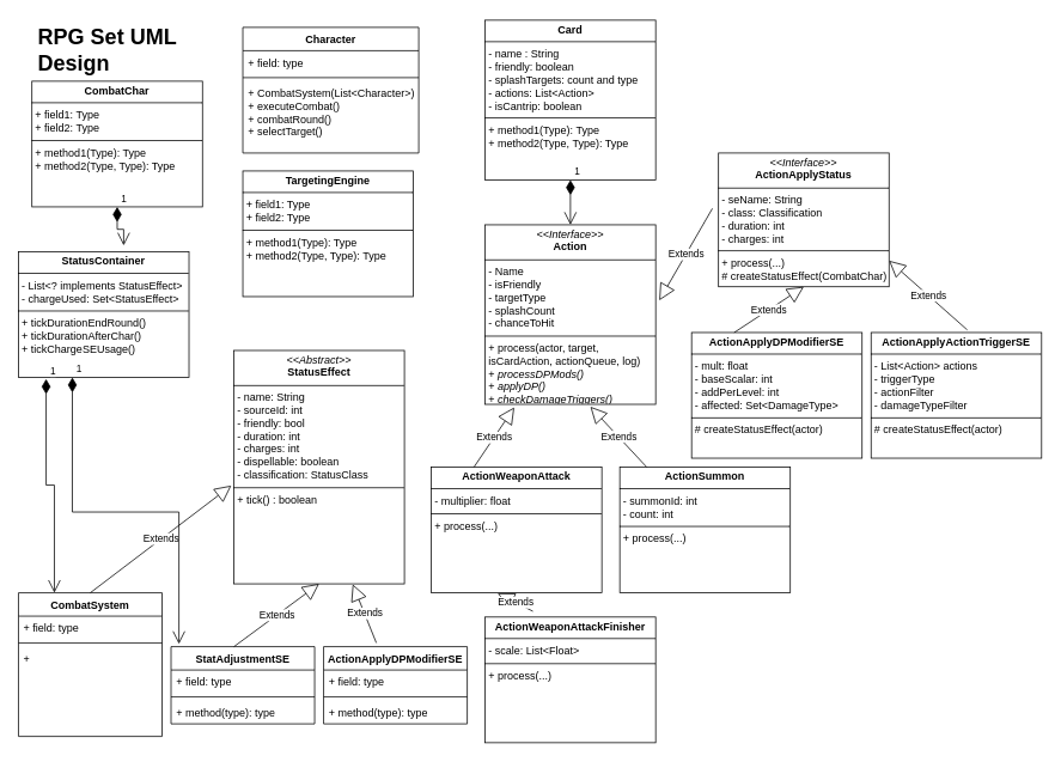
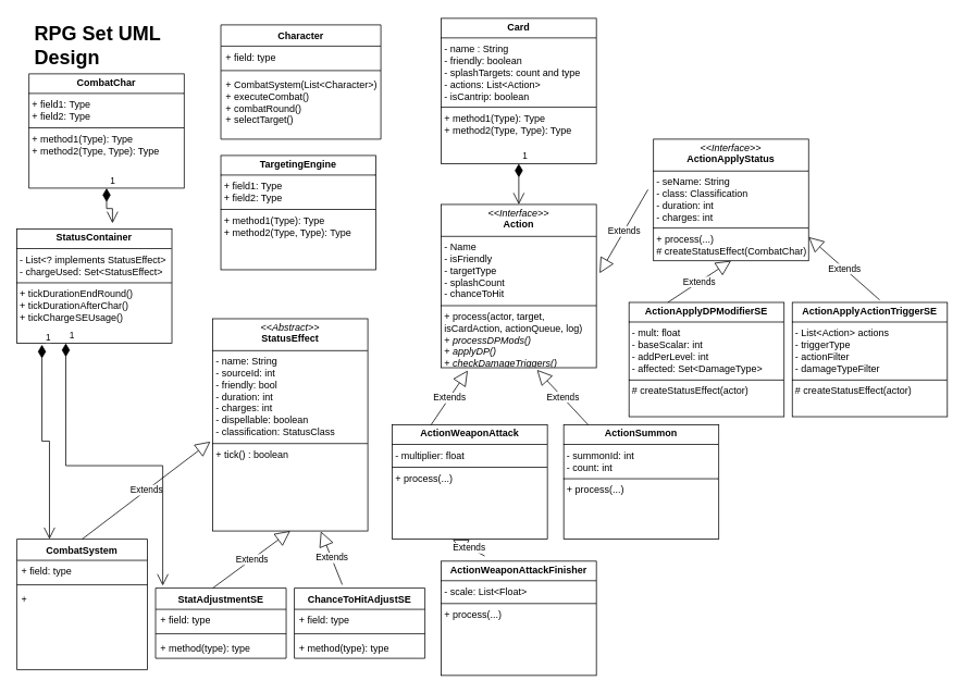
  <mxCell id="0" />
  <mxCell id="1" parent="0" />
  <mxCell id="2" value="&lt;h1 style=&quot;margin-top: 0px;&quot;&gt;RPG Set UML Design&lt;/h1&gt;" style="text;html=1;whiteSpace=wrap;overflow=hidden;rounded=0;" parent="1" vertex="1"><mxGeometry x="40" y="20" width="180" height="120" as="geometry" /></mxCell>
  <mxCell id="3" value="Character" style="swimlane;fontStyle=1;align=center;verticalAlign=top;childLayout=stackLayout;horizontal=1;startSize=26;horizontalStack=0;resizeParent=1;resizeParentMax=0;resizeLast=0;collapsible=1;marginBottom=0;whiteSpace=wrap;html=1;" parent="1" vertex="1"><mxGeometry x="270" y="30" width="196" height="140" as="geometry" /></mxCell>
  <mxCell id="4" value="+ field: type" style="text;strokeColor=none;fillColor=none;align=left;verticalAlign=top;spacingLeft=4;spacingRight=4;overflow=hidden;rotatable=0;points=[[0,0.5],[1,0.5]];portConstraint=eastwest;whiteSpace=wrap;html=1;" parent="3" vertex="1"><mxGeometry y="26" width="196" height="26" as="geometry" /></mxCell>
  <mxCell id="5" value="" style="line;strokeWidth=1;fillColor=none;align=left;verticalAlign=middle;spacingTop=-1;spacingLeft=3;spacingRight=3;rotatable=0;labelPosition=right;points=[];portConstraint=eastwest;strokeColor=inherit;" parent="3" vertex="1"><mxGeometry y="52" width="196" height="8" as="geometry" /></mxCell>
  <mxCell id="6" value="+ CombatSystem(List&amp;lt;Character&amp;gt;)&lt;div&gt;+ executeCombat()&lt;/div&gt;&lt;div&gt;+ combatRound()&lt;/div&gt;&lt;div&gt;+ selectTarget()&lt;/div&gt;" style="text;strokeColor=none;fillColor=none;align=left;verticalAlign=top;spacingLeft=4;spacingRight=4;overflow=hidden;rotatable=0;points=[[0,0.5],[1,0.5]];portConstraint=eastwest;whiteSpace=wrap;html=1;" parent="3" vertex="1"><mxGeometry y="60" width="196" height="80" as="geometry" /></mxCell>
  <mxCell id="7" value="&lt;p style=&quot;margin:0px;margin-top:4px;text-align:center;&quot;&gt;&lt;i&gt;&amp;lt;&amp;lt;Abstract&amp;gt;&amp;gt;&lt;/i&gt;&lt;br&gt;&lt;b&gt;StatusEffect&lt;/b&gt;&lt;/p&gt;&lt;hr size=&quot;1&quot; style=&quot;border-style:solid;&quot;&gt;&lt;p style=&quot;margin:0px;margin-left:4px;&quot;&gt;- name: String&lt;/p&gt;&lt;p style=&quot;margin:0px;margin-left:4px;&quot;&gt;- sourceId: int&lt;/p&gt;&lt;p style=&quot;margin:0px;margin-left:4px;&quot;&gt;- friendly: bool&lt;/p&gt;&lt;p style=&quot;margin:0px;margin-left:4px;&quot;&gt;- duration: int&lt;/p&gt;&lt;p style=&quot;margin:0px;margin-left:4px;&quot;&gt;- charges: int&lt;/p&gt;&lt;p style=&quot;margin:0px;margin-left:4px;&quot;&gt;- dispellable: boolean&lt;/p&gt;&lt;p style=&quot;margin:0px;margin-left:4px;&quot;&gt;- classification: StatusClass&lt;/p&gt;&lt;hr size=&quot;1&quot; style=&quot;border-style:solid;&quot;&gt;&lt;p style=&quot;margin:0px;margin-left:4px;&quot;&gt;+ tick() : boolean&lt;br&gt;&lt;/p&gt;&lt;p style=&quot;margin:0px;margin-left:4px;&quot;&gt;&lt;br&gt;&lt;/p&gt;" style="verticalAlign=top;align=left;overflow=fill;html=1;whiteSpace=wrap;" parent="1" vertex="1"><mxGeometry x="260" y="390" width="190" height="260" as="geometry" /></mxCell>
  <mxCell id="8" value="CombatSystem" style="swimlane;fontStyle=1;align=center;verticalAlign=top;childLayout=stackLayout;horizontal=1;startSize=26;horizontalStack=0;resizeParent=1;resizeParentMax=0;resizeLast=0;collapsible=1;marginBottom=0;whiteSpace=wrap;html=1;" parent="1" vertex="1"><mxGeometry x="20" y="660" width="160" height="160" as="geometry" /></mxCell>
  <mxCell id="9" value="+ field: type" style="text;strokeColor=none;fillColor=none;align=left;verticalAlign=top;spacingLeft=4;spacingRight=4;overflow=hidden;rotatable=0;points=[[0,0.5],[1,0.5]];portConstraint=eastwest;whiteSpace=wrap;html=1;" parent="8" vertex="1"><mxGeometry y="26" width="160" height="26" as="geometry" /></mxCell>
  <mxCell id="10" value="" style="line;strokeWidth=1;fillColor=none;align=left;verticalAlign=middle;spacingTop=-1;spacingLeft=3;spacingRight=3;rotatable=0;labelPosition=right;points=[];portConstraint=eastwest;strokeColor=inherit;" parent="8" vertex="1"><mxGeometry y="52" width="160" height="8" as="geometry" /></mxCell>
  <mxCell id="11" value="+" style="text;strokeColor=none;fillColor=none;align=left;verticalAlign=top;spacingLeft=4;spacingRight=4;overflow=hidden;rotatable=0;points=[[0,0.5],[1,0.5]];portConstraint=eastwest;whiteSpace=wrap;html=1;" parent="8" vertex="1"><mxGeometry y="60" width="160" height="100" as="geometry" /></mxCell>
  <mxCell id="12" value="Extends" style="endArrow=block;endSize=16;endFill=0;html=1;rounded=0;exitX=0.5;exitY=0;exitDx=0;exitDy=0;entryX=-0.015;entryY=0.579;entryDx=0;entryDy=0;entryPerimeter=0;" parent="1" source="8" target="7" edge="1"><mxGeometry width="160" relative="1" as="geometry"><mxPoint x="420" y="730" as="sourcePoint" /><mxPoint x="580" y="730" as="targetPoint" /></mxGeometry></mxCell>
  <mxCell id="13" value="StatAdjustmentSE" style="swimlane;fontStyle=1;align=center;verticalAlign=top;childLayout=stackLayout;horizontal=1;startSize=26;horizontalStack=0;resizeParent=1;resizeParentMax=0;resizeLast=0;collapsible=1;marginBottom=0;whiteSpace=wrap;html=1;" parent="1" vertex="1"><mxGeometry x="190" y="720" width="160" height="86" as="geometry" /></mxCell>
  <mxCell id="14" value="+ field: type" style="text;strokeColor=none;fillColor=none;align=left;verticalAlign=top;spacingLeft=4;spacingRight=4;overflow=hidden;rotatable=0;points=[[0,0.5],[1,0.5]];portConstraint=eastwest;whiteSpace=wrap;html=1;" parent="13" vertex="1"><mxGeometry y="26" width="160" height="26" as="geometry" /></mxCell>
  <mxCell id="15" value="" style="line;strokeWidth=1;fillColor=none;align=left;verticalAlign=middle;spacingTop=-1;spacingLeft=3;spacingRight=3;rotatable=0;labelPosition=right;points=[];portConstraint=eastwest;strokeColor=inherit;" parent="13" vertex="1"><mxGeometry y="52" width="160" height="8" as="geometry" /></mxCell>
  <mxCell id="16" value="+ method(type): type" style="text;strokeColor=none;fillColor=none;align=left;verticalAlign=top;spacingLeft=4;spacingRight=4;overflow=hidden;rotatable=0;points=[[0,0.5],[1,0.5]];portConstraint=eastwest;whiteSpace=wrap;html=1;" parent="13" vertex="1"><mxGeometry y="60" width="160" height="26" as="geometry" /></mxCell>
  <mxCell id="17" value="Extends" style="endArrow=block;endSize=16;endFill=0;html=1;rounded=0;exitX=0.438;exitY=0;exitDx=0;exitDy=0;exitPerimeter=0;entryX=0.5;entryY=1;entryDx=0;entryDy=0;" parent="1" source="13" target="7" edge="1"><mxGeometry width="160" relative="1" as="geometry"><mxPoint x="420" y="730" as="sourcePoint" /><mxPoint x="580" y="730" as="targetPoint" /></mxGeometry></mxCell>
- <mxCell id="18" value="ActionApplyDPModifierSE" style="swimlane;fontStyle=1;align=center;verticalAlign=top;childLayout=stackLayout;horizontal=1;startSize=26;horizontalStack=0;resizeParent=1;resizeParentMax=0;resizeLast=0;collapsible=1;marginBottom=0;whiteSpace=wrap;html=1;" parent="1" vertex="1"><mxGeometry x="360" y="720" width="160" height="86" as="geometry" /></mxCell>
+ <mxCell id="18" value="ChanceToHitAdjustSE" style="swimlane;fontStyle=1;align=center;verticalAlign=top;childLayout=stackLayout;horizontal=1;startSize=26;horizontalStack=0;resizeParent=1;resizeParentMax=0;resizeLast=0;collapsible=1;marginBottom=0;whiteSpace=wrap;html=1;" parent="1" vertex="1"><mxGeometry x="360" y="720" width="160" height="86" as="geometry" /></mxCell>
  <mxCell id="19" value="+ field: type" style="text;strokeColor=none;fillColor=none;align=left;verticalAlign=top;spacingLeft=4;spacingRight=4;overflow=hidden;rotatable=0;points=[[0,0.5],[1,0.5]];portConstraint=eastwest;whiteSpace=wrap;html=1;" parent="18" vertex="1"><mxGeometry y="26" width="160" height="26" as="geometry" /></mxCell>
  <mxCell id="20" value="" style="line;strokeWidth=1;fillColor=none;align=left;verticalAlign=middle;spacingTop=-1;spacingLeft=3;spacingRight=3;rotatable=0;labelPosition=right;points=[];portConstraint=eastwest;strokeColor=inherit;" parent="18" vertex="1"><mxGeometry y="52" width="160" height="8" as="geometry" /></mxCell>
  <mxCell id="21" value="+ method(type): type" style="text;strokeColor=none;fillColor=none;align=left;verticalAlign=top;spacingLeft=4;spacingRight=4;overflow=hidden;rotatable=0;points=[[0,0.5],[1,0.5]];portConstraint=eastwest;whiteSpace=wrap;html=1;" parent="18" vertex="1"><mxGeometry y="60" width="160" height="26" as="geometry" /></mxCell>
  <mxCell id="22" value="Extends" style="endArrow=block;endSize=16;endFill=0;html=1;rounded=0;entryX=0.697;entryY=1.002;entryDx=0;entryDy=0;entryPerimeter=0;exitX=0.367;exitY=-0.049;exitDx=0;exitDy=0;exitPerimeter=0;" parent="1" source="18" target="7" edge="1"><mxGeometry width="160" relative="1" as="geometry"><mxPoint x="420" y="730" as="sourcePoint" /><mxPoint x="580" y="730" as="targetPoint" /></mxGeometry></mxCell>
  <mxCell id="23" value="&lt;p style=&quot;margin:0px;margin-top:4px;text-align:center;&quot;&gt;&lt;b&gt;Card&lt;/b&gt;&lt;/p&gt;&lt;hr size=&quot;1&quot; style=&quot;border-style:solid;&quot;&gt;&lt;p style=&quot;margin:0px;margin-left:4px;&quot;&gt;- name : String&lt;/p&gt;&lt;p style=&quot;margin:0px;margin-left:4px;&quot;&gt;- friendly: boolean&lt;/p&gt;&lt;p style=&quot;margin:0px;margin-left:4px;&quot;&gt;- splashTargets: count and type&lt;br&gt;- actions: List&amp;lt;Action&amp;gt;&lt;/p&gt;&lt;p style=&quot;margin:0px;margin-left:4px;&quot;&gt;- isCantrip: boolean&lt;/p&gt;&lt;hr size=&quot;1&quot; style=&quot;border-style:solid;&quot;&gt;&lt;p style=&quot;margin:0px;margin-left:4px;&quot;&gt;+ method1(Type): Type&lt;br&gt;+ method2(Type, Type): Type&lt;/p&gt;" style="verticalAlign=top;align=left;overflow=fill;html=1;whiteSpace=wrap;" parent="1" vertex="1"><mxGeometry x="540" y="22" width="190" height="178" as="geometry" /></mxCell>
  <mxCell id="24" value="&lt;p style=&quot;margin:0px;margin-top:4px;text-align:center;&quot;&gt;&lt;i&gt;&amp;lt;&amp;lt;Interface&amp;gt;&amp;gt;&lt;/i&gt;&lt;br&gt;&lt;b&gt;Action&lt;/b&gt;&lt;/p&gt;&lt;hr size=&quot;1&quot; style=&quot;border-style:solid;&quot;&gt;&lt;p style=&quot;margin:0px;margin-left:4px;&quot;&gt;- Name&lt;/p&gt;&lt;p style=&quot;margin:0px;margin-left:4px;&quot;&gt;- isFriendly&lt;br&gt;- targetType&lt;/p&gt;&lt;p style=&quot;margin:0px;margin-left:4px;&quot;&gt;- splashCount&lt;/p&gt;&lt;p style=&quot;margin:0px;margin-left:4px;&quot;&gt;- chanceToHit&lt;/p&gt;&lt;hr size=&quot;1&quot; style=&quot;border-style:solid;&quot;&gt;&lt;p style=&quot;margin:0px;margin-left:4px;&quot;&gt;+ process(actor, target, isCardAction, actionQueue, log)&lt;/p&gt;&lt;p style=&quot;margin:0px;margin-left:4px;&quot;&gt;+ &lt;i&gt;processDPMods()&lt;/i&gt;&lt;/p&gt;&lt;p style=&quot;margin:0px;margin-left:4px;&quot;&gt;+ &lt;i&gt;applyDP()&lt;/i&gt;&lt;/p&gt;&lt;p style=&quot;margin:0px;margin-left:4px;&quot;&gt;+ &lt;i&gt;checkDamageTriggers()&lt;/i&gt;&lt;/p&gt;" style="verticalAlign=top;align=left;overflow=fill;html=1;whiteSpace=wrap;" parent="1" vertex="1"><mxGeometry x="540" y="250" width="190" height="200" as="geometry" /></mxCell>
  <mxCell id="25" value="&lt;p style=&quot;margin:0px;margin-top:4px;text-align:center;&quot;&gt;&lt;b&gt;CombatChar&lt;/b&gt;&lt;/p&gt;&lt;hr size=&quot;1&quot; style=&quot;border-style:solid;&quot;&gt;&lt;p style=&quot;margin:0px;margin-left:4px;&quot;&gt;+ field1: Type&lt;br&gt;+ field2: Type&lt;/p&gt;&lt;hr size=&quot;1&quot; style=&quot;border-style:solid;&quot;&gt;&lt;p style=&quot;margin:0px;margin-left:4px;&quot;&gt;+ method1(Type): Type&lt;br&gt;+ method2(Type, Type): Type&lt;/p&gt;" style="verticalAlign=top;align=left;overflow=fill;html=1;whiteSpace=wrap;" parent="1" vertex="1"><mxGeometry x="35" y="90" width="190" height="140" as="geometry" /></mxCell>
  <mxCell id="26" value="&lt;p style=&quot;margin:0px;margin-top:4px;text-align:center;&quot;&gt;&lt;b&gt;TargetingEngine&lt;/b&gt;&lt;/p&gt;&lt;hr size=&quot;1&quot; style=&quot;border-style:solid;&quot;&gt;&lt;p style=&quot;margin:0px;margin-left:4px;&quot;&gt;+ field1: Type&lt;br&gt;+ field2: Type&lt;/p&gt;&lt;hr size=&quot;1&quot; style=&quot;border-style:solid;&quot;&gt;&lt;p style=&quot;margin:0px;margin-left:4px;&quot;&gt;+ method1(Type): Type&lt;br&gt;+ method2(Type, Type): Type&lt;/p&gt;" style="verticalAlign=top;align=left;overflow=fill;html=1;whiteSpace=wrap;" parent="1" vertex="1"><mxGeometry x="270" y="190" width="190" height="140" as="geometry" /></mxCell>
  <mxCell id="27" value="&lt;p style=&quot;margin:0px;margin-top:4px;text-align:center;&quot;&gt;&lt;b&gt;StatusContainer&lt;/b&gt;&lt;/p&gt;&lt;hr size=&quot;1&quot; style=&quot;border-style:solid;&quot;&gt;&lt;p style=&quot;margin:0px;margin-left:4px;&quot;&gt;- List&amp;lt;? implements StatusEffect&amp;gt;&lt;/p&gt;&lt;p style=&quot;margin:0px;margin-left:4px;&quot;&gt;- chargeUsed: Set&amp;lt;StatusEffect&amp;gt;&lt;/p&gt;&lt;hr size=&quot;1&quot; style=&quot;border-style:solid;&quot;&gt;&lt;p style=&quot;margin:0px;margin-left:4px;&quot;&gt;+ tickDurationEndRound()&lt;/p&gt;&lt;p style=&quot;margin:0px;margin-left:4px;&quot;&gt;+ tickDurationAfterChar()&lt;/p&gt;&lt;p style=&quot;margin:0px;margin-left:4px;&quot;&gt;+ tickChargeSEUsage()&lt;/p&gt;" style="verticalAlign=top;align=left;overflow=fill;html=1;whiteSpace=wrap;" parent="1" vertex="1"><mxGeometry x="20" y="280" width="190" height="140" as="geometry" /></mxCell>
  <mxCell id="28" value="1" style="endArrow=open;html=1;endSize=12;startArrow=diamondThin;startSize=14;startFill=1;edgeStyle=orthogonalEdgeStyle;align=left;verticalAlign=bottom;rounded=0;exitX=0.5;exitY=1;exitDx=0;exitDy=0;entryX=0.617;entryY=-0.05;entryDx=0;entryDy=0;entryPerimeter=0;" parent="1" source="25" target="27" edge="1"><mxGeometry x="-1" y="3" relative="1" as="geometry"><mxPoint x="340" y="570" as="sourcePoint" /><mxPoint x="500" y="570" as="targetPoint" /></mxGeometry></mxCell>
  <mxCell id="29" value="1" style="endArrow=open;html=1;endSize=12;startArrow=diamondThin;startSize=14;startFill=1;edgeStyle=orthogonalEdgeStyle;align=left;verticalAlign=bottom;rounded=0;exitX=0.162;exitY=1.013;exitDx=0;exitDy=0;exitPerimeter=0;entryX=0.25;entryY=0;entryDx=0;entryDy=0;" parent="1" source="27" target="8" edge="1"><mxGeometry x="-1" y="3" relative="1" as="geometry"><mxPoint x="340" y="670" as="sourcePoint" /><mxPoint x="500" y="670" as="targetPoint" /></mxGeometry></mxCell>
  <mxCell id="30" value="1" style="endArrow=open;html=1;endSize=12;startArrow=diamondThin;startSize=14;startFill=1;edgeStyle=orthogonalEdgeStyle;align=left;verticalAlign=bottom;rounded=0;exitX=0.316;exitY=1;exitDx=0;exitDy=0;exitPerimeter=0;entryX=0.055;entryY=-0.035;entryDx=0;entryDy=0;entryPerimeter=0;" parent="1" source="27" target="13" edge="1"><mxGeometry x="-1" y="3" relative="1" as="geometry"><mxPoint x="490" y="670" as="sourcePoint" /><mxPoint x="650" y="670" as="targetPoint" /></mxGeometry></mxCell>
  <mxCell id="31" value="1" style="endArrow=open;html=1;endSize=12;startArrow=diamondThin;startSize=14;startFill=1;edgeStyle=orthogonalEdgeStyle;align=left;verticalAlign=bottom;rounded=0;exitX=0.5;exitY=1;exitDx=0;exitDy=0;entryX=0.5;entryY=0;entryDx=0;entryDy=0;" parent="1" source="23" target="24" edge="1"><mxGeometry x="-1" y="3" relative="1" as="geometry"><mxPoint x="340" y="270" as="sourcePoint" /><mxPoint x="500" y="270" as="targetPoint" /></mxGeometry></mxCell>
  <mxCell id="32" value="&lt;p style=&quot;margin:0px;margin-top:4px;text-align:center;&quot;&gt;&lt;b&gt;ActionWeaponAttack&lt;/b&gt;&lt;/p&gt;&lt;hr size=&quot;1&quot; style=&quot;border-style:solid;&quot;&gt;&lt;p style=&quot;margin:0px;margin-left:4px;&quot;&gt;- multiplier: float&lt;/p&gt;&lt;hr size=&quot;1&quot; style=&quot;border-style:solid;&quot;&gt;&lt;p style=&quot;margin:0px;margin-left:4px;&quot;&gt;+ process(...)&lt;/p&gt;" style="verticalAlign=top;align=left;overflow=fill;html=1;whiteSpace=wrap;" vertex="1" parent="1"><mxGeometry x="480" y="520" width="190" height="140" as="geometry" /></mxCell>
  <mxCell id="33" value="&lt;p style=&quot;margin:0px;margin-top:4px;text-align:center;&quot;&gt;&lt;b&gt;ActionSummon&lt;/b&gt;&lt;/p&gt;&lt;hr size=&quot;1&quot; style=&quot;border-style:solid;&quot;&gt;&lt;p style=&quot;margin:0px;margin-left:4px;&quot;&gt;- summonId: int&lt;/p&gt;&lt;p style=&quot;margin:0px;margin-left:4px;&quot;&gt;- count: int&lt;/p&gt;&lt;hr size=&quot;1&quot; style=&quot;border-style:solid;&quot;&gt;&lt;p style=&quot;margin:0px;margin-left:4px;&quot;&gt;+ process(...)&lt;/p&gt;" style="verticalAlign=top;align=left;overflow=fill;html=1;whiteSpace=wrap;" vertex="1" parent="1"><mxGeometry x="690" y="520" width="190" height="140" as="geometry" /></mxCell>
  <mxCell id="34" value="&lt;p style=&quot;margin:0px;margin-top:4px;text-align:center;&quot;&gt;&lt;i style=&quot;&quot;&gt;&amp;lt;&amp;lt;Interface&amp;gt;&amp;gt;&lt;/i&gt;&lt;br&gt;&lt;b&gt;ActionApplyStatus&lt;/b&gt;&lt;/p&gt;&lt;hr size=&quot;1&quot; style=&quot;border-style:solid;&quot;&gt;&lt;p style=&quot;margin:0px;margin-left:4px;&quot;&gt;- seName: String&lt;/p&gt;&lt;p style=&quot;margin:0px;margin-left:4px;&quot;&gt;- class: Classification&lt;/p&gt;&lt;p style=&quot;margin:0px;margin-left:4px;&quot;&gt;- duration: int&lt;/p&gt;&lt;p style=&quot;margin:0px;margin-left:4px;&quot;&gt;- charges: int&lt;/p&gt;&lt;hr size=&quot;1&quot; style=&quot;border-style:solid;&quot;&gt;&lt;p style=&quot;margin:0px;margin-left:4px;&quot;&gt;+ process(...)&lt;/p&gt;&lt;p style=&quot;margin:0px;margin-left:4px;&quot;&gt;# createStatusEffect(CombatChar)&lt;/p&gt;" style="verticalAlign=top;align=left;overflow=fill;html=1;whiteSpace=wrap;" vertex="1" parent="1"><mxGeometry x="800" y="170" width="190" height="149" as="geometry" /></mxCell>
  <mxCell id="35" value="&lt;p style=&quot;margin:0px;margin-top:4px;text-align:center;&quot;&gt;&lt;b&gt;ActionApplyDPModifierSE&lt;/b&gt;&lt;/p&gt;&lt;hr size=&quot;1&quot; style=&quot;border-style:solid;&quot;&gt;&lt;p style=&quot;margin:0px;margin-left:4px;&quot;&gt;- mult: float&lt;/p&gt;&lt;p style=&quot;margin:0px;margin-left:4px;&quot;&gt;- baseScalar: int&lt;/p&gt;&lt;p style=&quot;margin:0px;margin-left:4px;&quot;&gt;- addPerLevel: int&lt;/p&gt;&lt;p style=&quot;margin:0px;margin-left:4px;&quot;&gt;- affected: Set&amp;lt;DamageType&amp;gt;&lt;/p&gt;&lt;hr size=&quot;1&quot; style=&quot;border-style:solid;&quot;&gt;&lt;p style=&quot;margin:0px;margin-left:4px;&quot;&gt;# createStatusEffect(actor)&lt;/p&gt;" style="verticalAlign=top;align=left;overflow=fill;html=1;whiteSpace=wrap;" vertex="1" parent="1"><mxGeometry x="770" y="370" width="190" height="140" as="geometry" /></mxCell>
  <mxCell id="36" value="&lt;p style=&quot;margin:0px;margin-top:4px;text-align:center;&quot;&gt;&lt;b&gt;ActionApplyActionTriggerSE&lt;/b&gt;&lt;/p&gt;&lt;hr size=&quot;1&quot; style=&quot;border-style:solid;&quot;&gt;&lt;p style=&quot;margin:0px;margin-left:4px;&quot;&gt;- List&amp;lt;Action&amp;gt; actions&lt;/p&gt;&lt;p style=&quot;margin:0px;margin-left:4px;&quot;&gt;- triggerType&lt;/p&gt;&lt;p style=&quot;margin:0px;margin-left:4px;&quot;&gt;- actionFilter&lt;/p&gt;&lt;p style=&quot;margin:0px;margin-left:4px;&quot;&gt;- damageTypeFilter&lt;/p&gt;&lt;hr size=&quot;1&quot; style=&quot;border-style:solid;&quot;&gt;&lt;p style=&quot;margin:0px;margin-left:4px;&quot;&gt;# createStatusEffect(actor)&lt;/p&gt;" style="verticalAlign=top;align=left;overflow=fill;html=1;whiteSpace=wrap;" vertex="1" parent="1"><mxGeometry x="970" y="370" width="190" height="140" as="geometry" /></mxCell>
  <mxCell id="37" value="Extends" style="endArrow=block;endSize=16;endFill=0;html=1;rounded=0;exitX=0.25;exitY=0;exitDx=0;exitDy=0;entryX=0.171;entryY=1.017;entryDx=0;entryDy=0;entryPerimeter=0;" edge="1" parent="1" source="32" target="24"><mxGeometry width="160" relative="1" as="geometry"><mxPoint x="670" y="340" as="sourcePoint" /><mxPoint x="500" y="450" as="targetPoint" /></mxGeometry></mxCell>
  <mxCell id="38" value="Extends" style="endArrow=block;endSize=16;endFill=0;html=1;rounded=0;exitX=0.158;exitY=0;exitDx=0;exitDy=0;exitPerimeter=0;entryX=0.617;entryY=1.013;entryDx=0;entryDy=0;entryPerimeter=0;" edge="1" parent="1" source="33" target="24"><mxGeometry width="160" relative="1" as="geometry"><mxPoint x="670" y="340" as="sourcePoint" /><mxPoint x="830" y="340" as="targetPoint" /></mxGeometry></mxCell>
  <mxCell id="39" value="Extends" style="endArrow=block;endSize=16;endFill=0;html=1;rounded=0;exitX=0.25;exitY=0;exitDx=0;exitDy=0;entryX=0.5;entryY=1;entryDx=0;entryDy=0;" edge="1" parent="1" source="35" target="34"><mxGeometry width="160" relative="1" as="geometry"><mxPoint x="670" y="340" as="sourcePoint" /><mxPoint x="830" y="340" as="targetPoint" /></mxGeometry></mxCell>
  <mxCell id="40" value="Extends" style="endArrow=block;endSize=16;endFill=0;html=1;rounded=0;exitX=0.564;exitY=-0.021;exitDx=0;exitDy=0;exitPerimeter=0;entryX=1;entryY=0.805;entryDx=0;entryDy=0;entryPerimeter=0;" edge="1" parent="1" source="36" target="34"><mxGeometry width="160" relative="1" as="geometry"><mxPoint x="670" y="340" as="sourcePoint" /><mxPoint x="1052.4" y="280" as="targetPoint" /></mxGeometry></mxCell>
  <mxCell id="41" value="Extends" style="endArrow=block;endSize=16;endFill=0;html=1;rounded=0;exitX=-0.036;exitY=0.415;exitDx=0;exitDy=0;exitPerimeter=0;entryX=1.021;entryY=0.421;entryDx=0;entryDy=0;entryPerimeter=0;" edge="1" parent="1" source="34" target="24"><mxGeometry width="160" relative="1" as="geometry"><mxPoint x="670" y="340" as="sourcePoint" /><mxPoint x="830" y="340" as="targetPoint" /></mxGeometry></mxCell>
  <mxCell id="42" value="&lt;p style=&quot;margin:0px;margin-top:4px;text-align:center;&quot;&gt;&lt;b&gt;ActionWeaponAttackFinisher&lt;/b&gt;&lt;/p&gt;&lt;hr size=&quot;1&quot; style=&quot;border-style:solid;&quot;&gt;&lt;p style=&quot;margin:0px;margin-left:4px;&quot;&gt;- scale: List&amp;lt;Float&amp;gt;&lt;/p&gt;&lt;hr size=&quot;1&quot; style=&quot;border-style:solid;&quot;&gt;&lt;p style=&quot;margin:0px;margin-left:4px;&quot;&gt;+ process(...)&lt;/p&gt;" style="verticalAlign=top;align=left;overflow=fill;html=1;whiteSpace=wrap;" vertex="1" parent="1"><mxGeometry x="540" y="687" width="190" height="140" as="geometry" /></mxCell>
  <mxCell id="43" value="Extends" style="endArrow=block;endSize=16;endFill=0;html=1;rounded=0;exitX=0.28;exitY=-0.046;exitDx=0;exitDy=0;exitPerimeter=0;entryX=0.389;entryY=1.004;entryDx=0;entryDy=0;entryPerimeter=0;" edge="1" parent="1" source="42" target="32"><mxGeometry width="160" relative="1" as="geometry"><mxPoint x="470" y="490" as="sourcePoint" /><mxPoint x="630" y="490" as="targetPoint" /></mxGeometry></mxCell>
